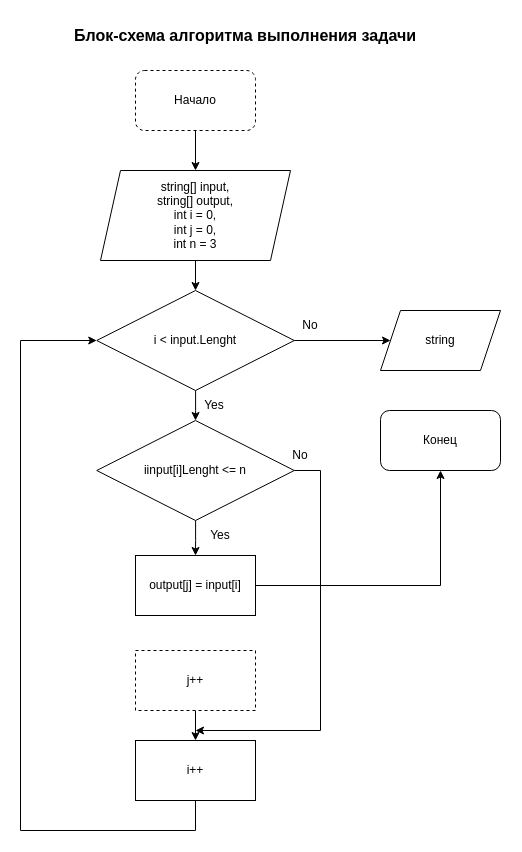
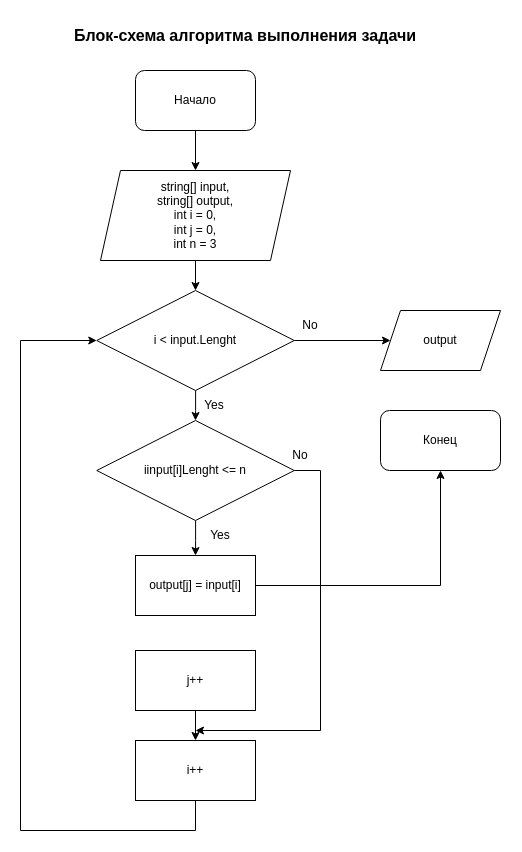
  <mxCell id="0" />
  <mxCell id="1" parent="0" />
  <mxCell id="2" style="edgeStyle=orthogonalEdgeStyle;rounded=0;orthogonalLoop=1;jettySize=auto;html=1;entryX=0.5;entryY=0;entryDx=0;entryDy=0;" edge="1" parent="1" source="3" target="5"><mxGeometry relative="1" as="geometry" /></mxCell>
- <mxCell id="3" value="Начало" style="rounded=1;whiteSpace=wrap;html=1;dashed=1;" vertex="1" parent="1"><mxGeometry x="135" y="70" width="120" height="60" as="geometry" /></mxCell>
+ <mxCell id="3" value="Начало" style="rounded=1;whiteSpace=wrap;html=1;" vertex="1" parent="1"><mxGeometry x="135" y="70" width="120" height="60" as="geometry" /></mxCell>
  <mxCell id="4" style="edgeStyle=orthogonalEdgeStyle;rounded=0;orthogonalLoop=1;jettySize=auto;html=1;entryX=0.5;entryY=0;entryDx=0;entryDy=0;" edge="1" parent="1" source="5" target="8"><mxGeometry relative="1" as="geometry" /></mxCell>
  <mxCell id="5" value="string[] input,&lt;br&gt;string[] output,&lt;br&gt;int i = 0,&lt;br&gt;int j = 0,&lt;br&gt;int n = 3&lt;br&gt;" style="shape=parallelogram;perimeter=parallelogramPerimeter;whiteSpace=wrap;html=1;fixedSize=1;" vertex="1" parent="1"><mxGeometry x="100" y="170" width="190" height="90" as="geometry" /></mxCell>
  <mxCell id="6" style="edgeStyle=orthogonalEdgeStyle;rounded=0;orthogonalLoop=1;jettySize=auto;html=1;entryX=0.5;entryY=0;entryDx=0;entryDy=0;" edge="1" parent="1" source="8" target="11"><mxGeometry relative="1" as="geometry" /></mxCell>
  <mxCell id="7" style="edgeStyle=orthogonalEdgeStyle;rounded=0;orthogonalLoop=1;jettySize=auto;html=1;entryX=0;entryY=0.5;entryDx=0;entryDy=0;" edge="1" parent="1" source="8" target="22"><mxGeometry relative="1" as="geometry" /></mxCell>
  <mxCell id="8" value="i &amp;lt; input.Lenght" style="rhombus;whiteSpace=wrap;html=1;" vertex="1" parent="1"><mxGeometry x="96.25" y="290" width="197.5" height="100" as="geometry" /></mxCell>
  <mxCell id="9" style="edgeStyle=orthogonalEdgeStyle;rounded=0;orthogonalLoop=1;jettySize=auto;html=1;entryX=0.5;entryY=0;entryDx=0;entryDy=0;" edge="1" parent="1" source="11" target="13"><mxGeometry relative="1" as="geometry" /></mxCell>
  <mxCell id="10" style="edgeStyle=orthogonalEdgeStyle;rounded=0;orthogonalLoop=1;jettySize=auto;html=1;" edge="1" parent="1" source="11"><mxGeometry relative="1" as="geometry"><mxPoint x="195" y="730" as="targetPoint" /><Array as="points"><mxPoint x="320" y="470" /><mxPoint x="320" y="730" /></Array></mxGeometry></mxCell>
  <mxCell id="11" value="iinput[i]Lenght &amp;lt;= n" style="rhombus;whiteSpace=wrap;html=1;" vertex="1" parent="1"><mxGeometry x="96.25" y="420" width="197.5" height="100" as="geometry" /></mxCell>
  <mxCell id="12" style="edgeStyle=orthogonalEdgeStyle;rounded=0;orthogonalLoop=1;jettySize=auto;html=1;" edge="1" parent="1" source="13" target="23"><mxGeometry relative="1" as="geometry" /></mxCell>
  <mxCell id="13" value="output[j] = input[i]" style="rounded=0;whiteSpace=wrap;html=1;" vertex="1" parent="1"><mxGeometry x="135" y="555" width="120" height="60" as="geometry" /></mxCell>
  <mxCell id="14" style="edgeStyle=orthogonalEdgeStyle;rounded=0;orthogonalLoop=1;jettySize=auto;html=1;entryX=0.5;entryY=0;entryDx=0;entryDy=0;" edge="1" parent="1" source="15" target="17"><mxGeometry relative="1" as="geometry" /></mxCell>
- <mxCell id="15" value="j++" style="rounded=0;whiteSpace=wrap;html=1;dashed=1;" vertex="1" parent="1"><mxGeometry x="135" y="650" width="120" height="60" as="geometry" /></mxCell>
+ <mxCell id="15" value="j++" style="rounded=0;whiteSpace=wrap;html=1;" vertex="1" parent="1"><mxGeometry x="135" y="650" width="120" height="60" as="geometry" /></mxCell>
  <mxCell id="16" style="edgeStyle=orthogonalEdgeStyle;rounded=0;orthogonalLoop=1;jettySize=auto;html=1;entryX=0;entryY=0.5;entryDx=0;entryDy=0;" edge="1" parent="1" source="17" target="8"><mxGeometry relative="1" as="geometry"><Array as="points"><mxPoint x="195" y="830" /><mxPoint x="20" y="830" /><mxPoint x="20" y="340" /></Array></mxGeometry></mxCell>
  <mxCell id="17" value="i++" style="rounded=0;whiteSpace=wrap;html=1;" vertex="1" parent="1"><mxGeometry x="135" y="740" width="120" height="60" as="geometry" /></mxCell>
  <mxCell id="18" value="Yes" style="text;html=1;strokeColor=none;fillColor=none;align=center;verticalAlign=middle;whiteSpace=wrap;rounded=0;" vertex="1" parent="1"><mxGeometry x="184" y="390" width="60" height="30" as="geometry" /></mxCell>
  <mxCell id="19" value="Yes" style="text;html=1;strokeColor=none;fillColor=none;align=center;verticalAlign=middle;whiteSpace=wrap;rounded=0;" vertex="1" parent="1"><mxGeometry x="190" y="520" width="60" height="30" as="geometry" /></mxCell>
  <mxCell id="20" value="No" style="text;html=1;strokeColor=none;fillColor=none;align=center;verticalAlign=middle;whiteSpace=wrap;rounded=0;" vertex="1" parent="1"><mxGeometry x="270" y="440" width="60" height="30" as="geometry" /></mxCell>
  <mxCell id="21" value="No" style="text;html=1;strokeColor=none;fillColor=none;align=center;verticalAlign=middle;whiteSpace=wrap;rounded=0;" vertex="1" parent="1"><mxGeometry x="280" y="310" width="60" height="30" as="geometry" /></mxCell>
- <mxCell id="22" value="string" style="shape=parallelogram;perimeter=parallelogramPerimeter;whiteSpace=wrap;html=1;fixedSize=1;" vertex="1" parent="1"><mxGeometry x="380" y="310" width="120" height="60" as="geometry" /></mxCell>
+ <mxCell id="22" value="output" style="shape=parallelogram;perimeter=parallelogramPerimeter;whiteSpace=wrap;html=1;fixedSize=1;" vertex="1" parent="1"><mxGeometry x="380" y="310" width="120" height="60" as="geometry" /></mxCell>
  <mxCell id="23" value="Конец" style="rounded=1;whiteSpace=wrap;html=1;" vertex="1" parent="1"><mxGeometry x="380" y="410" width="120" height="60" as="geometry" /></mxCell>
  <mxCell id="24" value="&lt;b&gt;&lt;font style=&quot;font-size: 16px;&quot;&gt;Блок-схема алгоритма выполнения задачи&lt;/font&gt;&lt;/b&gt;" style="text;html=1;strokeColor=none;fillColor=none;align=center;verticalAlign=middle;whiteSpace=wrap;rounded=0;" vertex="1" parent="1"><mxGeometry x="40" y="20" width="410" height="30" as="geometry" /></mxCell>
